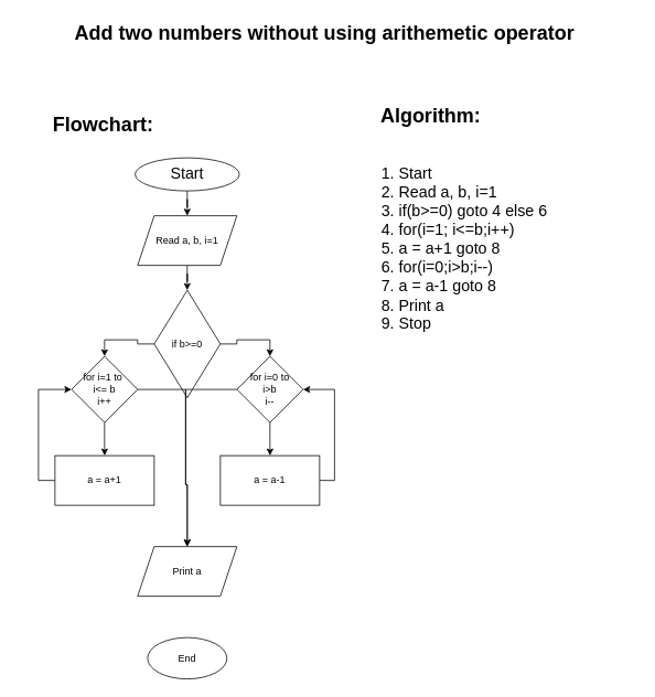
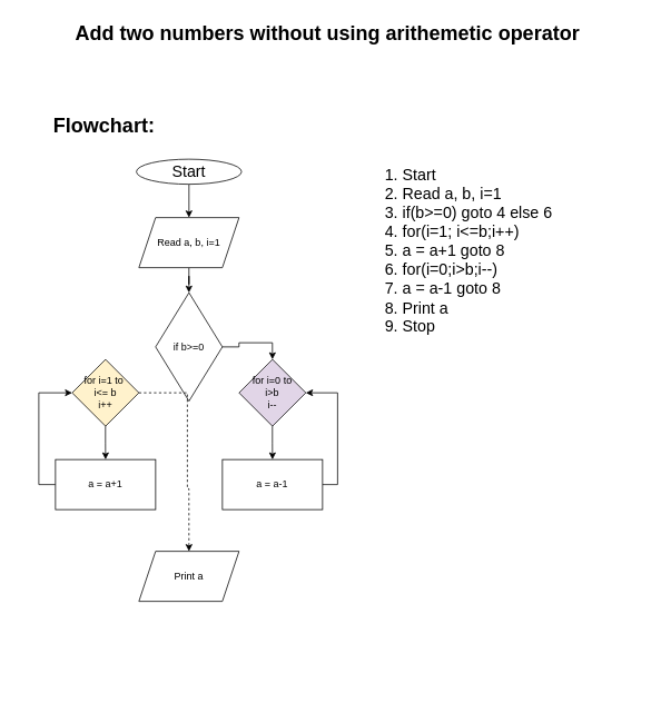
  <mxCell id="0" />
  <mxCell id="1" parent="0" />
  <mxCell id="2" value="" style="edgeStyle=orthogonalEdgeStyle;rounded=0;orthogonalLoop=1;jettySize=auto;html=1;" parent="1" source="3" target="9" edge="1"><mxGeometry relative="1" as="geometry" /></mxCell>
- <mxCell id="3" value="&lt;font style=&quot;font-size: 19px;&quot;&gt;Start&lt;/font&gt;" style="ellipse;whiteSpace=wrap;html=1;" parent="1" vertex="1"><mxGeometry x="162.94" y="190" width="126" height="40" as="geometry" /></mxCell>
- <mxCell id="4" value="Algorithm:" style="text;strokeColor=none;fillColor=none;html=1;fontSize=24;fontStyle=1;verticalAlign=middle;align=center;" parent="1" vertex="1"><mxGeometry x="470" y="120" width="100" height="40" as="geometry" /></mxCell>
+ <mxCell id="3" value="&lt;font style=&quot;font-size: 19px;&quot;&gt;Start&lt;/font&gt;" style="ellipse;whiteSpace=wrap;html=1;" parent="1" vertex="1"><mxGeometry x="162.94" y="190" width="126" height="30" as="geometry" /></mxCell>
  <mxCell id="5" value="Flowchart:" style="text;strokeColor=none;fillColor=none;html=1;fontSize=24;fontStyle=1;verticalAlign=middle;align=center;" parent="1" vertex="1"><mxGeometry x="74" y="130" width="100" height="40" as="geometry" /></mxCell>
  <mxCell id="6" value="Add two numbers without using arithemetic operator&amp;nbsp;" style="text;strokeColor=none;fillColor=none;html=1;fontSize=24;fontStyle=1;verticalAlign=middle;align=center;" parent="1" vertex="1"><mxGeometry x="20" y="20" width="750" height="40" as="geometry" /></mxCell>
  <mxCell id="7" value="&lt;ol&gt;&lt;li&gt;Start&lt;/li&gt;&lt;li&gt;Read a, b, i=1&lt;/li&gt;&lt;li&gt;if(b&amp;gt;=0) goto 4 else 6&lt;/li&gt;&lt;li&gt;for(i=1; i&amp;lt;=b;i++)&lt;/li&gt;&lt;li&gt;a = a+1 goto 8&lt;/li&gt;&lt;li&gt;for(i=0;i&amp;gt;b;i--)&lt;/li&gt;&lt;li&gt;a = a-1 goto 8&lt;/li&gt;&lt;li&gt;Print a&lt;/li&gt;&lt;li&gt;Stop&lt;/li&gt;&lt;/ol&gt;" style="text;strokeColor=none;fillColor=none;html=1;whiteSpace=wrap;verticalAlign=middle;overflow=hidden;fontSize=19;" parent="1" vertex="1"><mxGeometry x="440" y="160" width="310" height="280" as="geometry" /></mxCell>
  <mxCell id="8" value="" style="edgeStyle=orthogonalEdgeStyle;rounded=0;orthogonalLoop=1;jettySize=auto;html=1;" parent="1" source="9" target="12" edge="1"><mxGeometry relative="1" as="geometry" /></mxCell>
  <mxCell id="9" value="Read a, b, i=1" style="shape=parallelogram;perimeter=parallelogramPerimeter;whiteSpace=wrap;html=1;fixedSize=1;" parent="1" vertex="1"><mxGeometry x="165.94" y="260" width="120" height="60" as="geometry" /></mxCell>
- <mxCell id="10" style="edgeStyle=orthogonalEdgeStyle;rounded=0;orthogonalLoop=1;jettySize=auto;html=1;entryX=0.5;entryY=0;entryDx=0;entryDy=0;" parent="1" source="12" target="15" edge="1"><mxGeometry relative="1" as="geometry" /></mxCell>
  <mxCell id="11" style="edgeStyle=orthogonalEdgeStyle;rounded=0;orthogonalLoop=1;jettySize=auto;html=1;entryX=0.5;entryY=0;entryDx=0;entryDy=0;" parent="1" source="12" target="18" edge="1"><mxGeometry relative="1" as="geometry" /></mxCell>
  <mxCell id="12" value="if b&amp;gt;=0" style="rhombus;whiteSpace=wrap;html=1;" parent="1" vertex="1"><mxGeometry x="185.94" y="350" width="80" height="130" as="geometry" /></mxCell>
  <mxCell id="13" value="" style="edgeStyle=orthogonalEdgeStyle;rounded=0;orthogonalLoop=1;jettySize=auto;html=1;" parent="1" source="15" target="20" edge="1"><mxGeometry relative="1" as="geometry" /></mxCell>
- <mxCell id="14" style="edgeStyle=orthogonalEdgeStyle;rounded=0;orthogonalLoop=1;jettySize=auto;html=1;entryX=0.5;entryY=0;entryDx=0;entryDy=0;" parent="1" source="15" target="23" edge="1"><mxGeometry relative="1" as="geometry"><Array as="points"><mxPoint x="224" y="470" /><mxPoint x="224" y="585" /><mxPoint x="226" y="585" /></Array></mxGeometry></mxCell>
- <mxCell id="15" value="for i=1 to&amp;nbsp;&lt;br&gt;i&amp;lt;= b&lt;br&gt;i++" style="rhombus;whiteSpace=wrap;html=1;" parent="1" vertex="1"><mxGeometry x="85.94" y="430" width="80" height="80" as="geometry" /></mxCell>
+ <mxCell id="14" style="edgeStyle=orthogonalEdgeStyle;rounded=0;orthogonalLoop=1;jettySize=auto;html=1;entryX=0.5;entryY=0;entryDx=0;entryDy=0;dashed=1;" parent="1" source="15" target="23" edge="1"><mxGeometry relative="1" as="geometry"><Array as="points"><mxPoint x="224" y="470" /><mxPoint x="224" y="585" /><mxPoint x="226" y="585" /></Array></mxGeometry></mxCell>
+ <mxCell id="15" value="for i=1 to&amp;nbsp;&lt;br&gt;i&amp;lt;= b&lt;br&gt;i++" style="rhombus;whiteSpace=wrap;html=1;fillColor=#fff2cc;" parent="1" vertex="1"><mxGeometry x="85.94" y="430" width="80" height="80" as="geometry" /></mxCell>
  <mxCell id="16" value="" style="edgeStyle=orthogonalEdgeStyle;rounded=0;orthogonalLoop=1;jettySize=auto;html=1;" parent="1" source="18" target="22" edge="1"><mxGeometry relative="1" as="geometry" /></mxCell>
- <mxCell id="17" style="edgeStyle=orthogonalEdgeStyle;rounded=0;orthogonalLoop=1;jettySize=auto;html=1;entryX=0.5;entryY=0;entryDx=0;entryDy=0;" parent="1" source="18" target="23" edge="1"><mxGeometry relative="1" as="geometry"><mxPoint x="224" y="650" as="targetPoint" /><Array as="points"><mxPoint x="224" y="470" /><mxPoint x="224" y="585" /><mxPoint x="226" y="585" /></Array></mxGeometry></mxCell>
- <mxCell id="18" value="for i=0 to&lt;br&gt;i&amp;gt;b&lt;br&gt;i--" style="rhombus;whiteSpace=wrap;html=1;" parent="1" vertex="1"><mxGeometry x="285.94" y="430" width="80" height="80" as="geometry" /></mxCell>
+ <mxCell id="18" value="for i=0 to&lt;br&gt;i&amp;gt;b&lt;br&gt;i--" style="rhombus;whiteSpace=wrap;html=1;fillColor=#e1d5e7;" parent="1" vertex="1"><mxGeometry x="285.94" y="430" width="80" height="80" as="geometry" /></mxCell>
  <mxCell id="19" style="edgeStyle=orthogonalEdgeStyle;rounded=0;orthogonalLoop=1;jettySize=auto;html=1;entryX=0;entryY=0.5;entryDx=0;entryDy=0;" parent="1" source="20" target="15" edge="1"><mxGeometry relative="1" as="geometry"><Array as="points"><mxPoint x="46" y="580" /><mxPoint x="46" y="470" /></Array></mxGeometry></mxCell>
  <mxCell id="20" value="a = a+1" style="rounded=0;whiteSpace=wrap;html=1;" parent="1" vertex="1"><mxGeometry x="66" y="550" width="120" height="60" as="geometry" /></mxCell>
  <mxCell id="21" style="edgeStyle=orthogonalEdgeStyle;rounded=0;orthogonalLoop=1;jettySize=auto;html=1;entryX=1;entryY=0.5;entryDx=0;entryDy=0;" parent="1" source="22" target="18" edge="1"><mxGeometry relative="1" as="geometry"><Array as="points"><mxPoint x="404" y="580" /><mxPoint x="404" y="470" /></Array></mxGeometry></mxCell>
  <mxCell id="22" value="a = a-1" style="rounded=0;whiteSpace=wrap;html=1;" parent="1" vertex="1"><mxGeometry x="266" y="550" width="120" height="60" as="geometry" /></mxCell>
  <mxCell id="23" value="Print a" style="shape=parallelogram;perimeter=parallelogramPerimeter;whiteSpace=wrap;html=1;fixedSize=1;" parent="1" vertex="1"><mxGeometry x="165.94" y="660" width="120" height="60" as="geometry" /></mxCell>
- <mxCell id="24" value="End" style="ellipse;whiteSpace=wrap;html=1;" parent="1" vertex="1"><mxGeometry x="177.97" y="770" width="95.94" height="50" as="geometry" /></mxCell>
